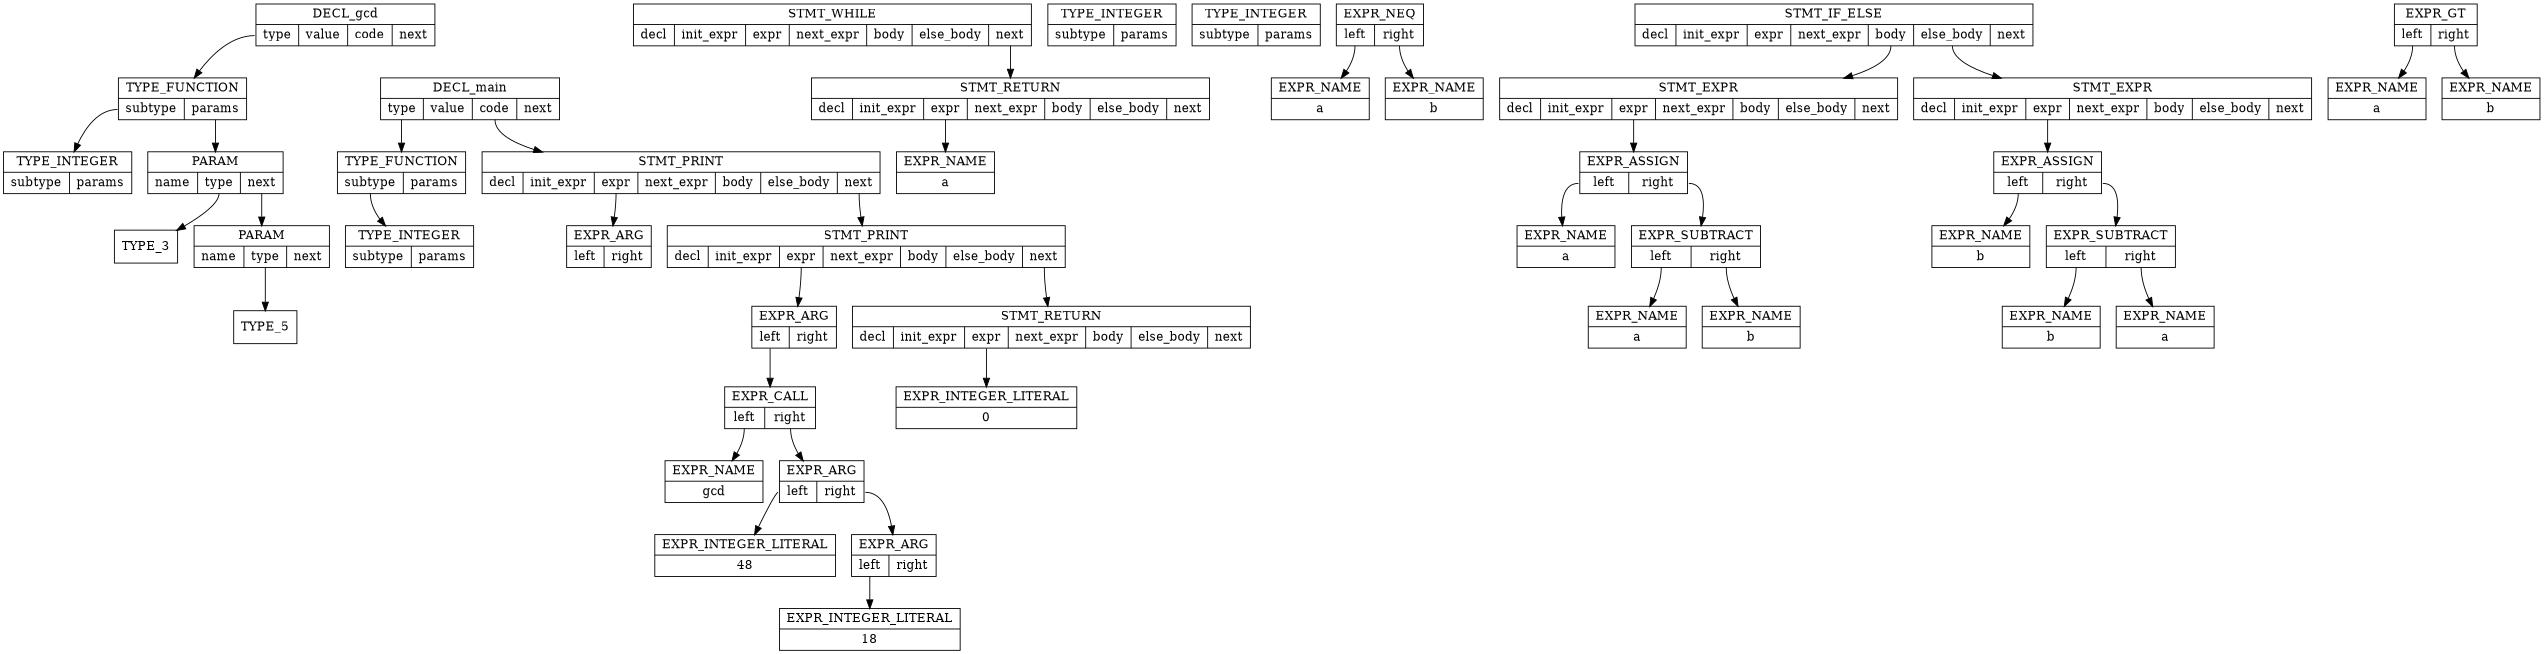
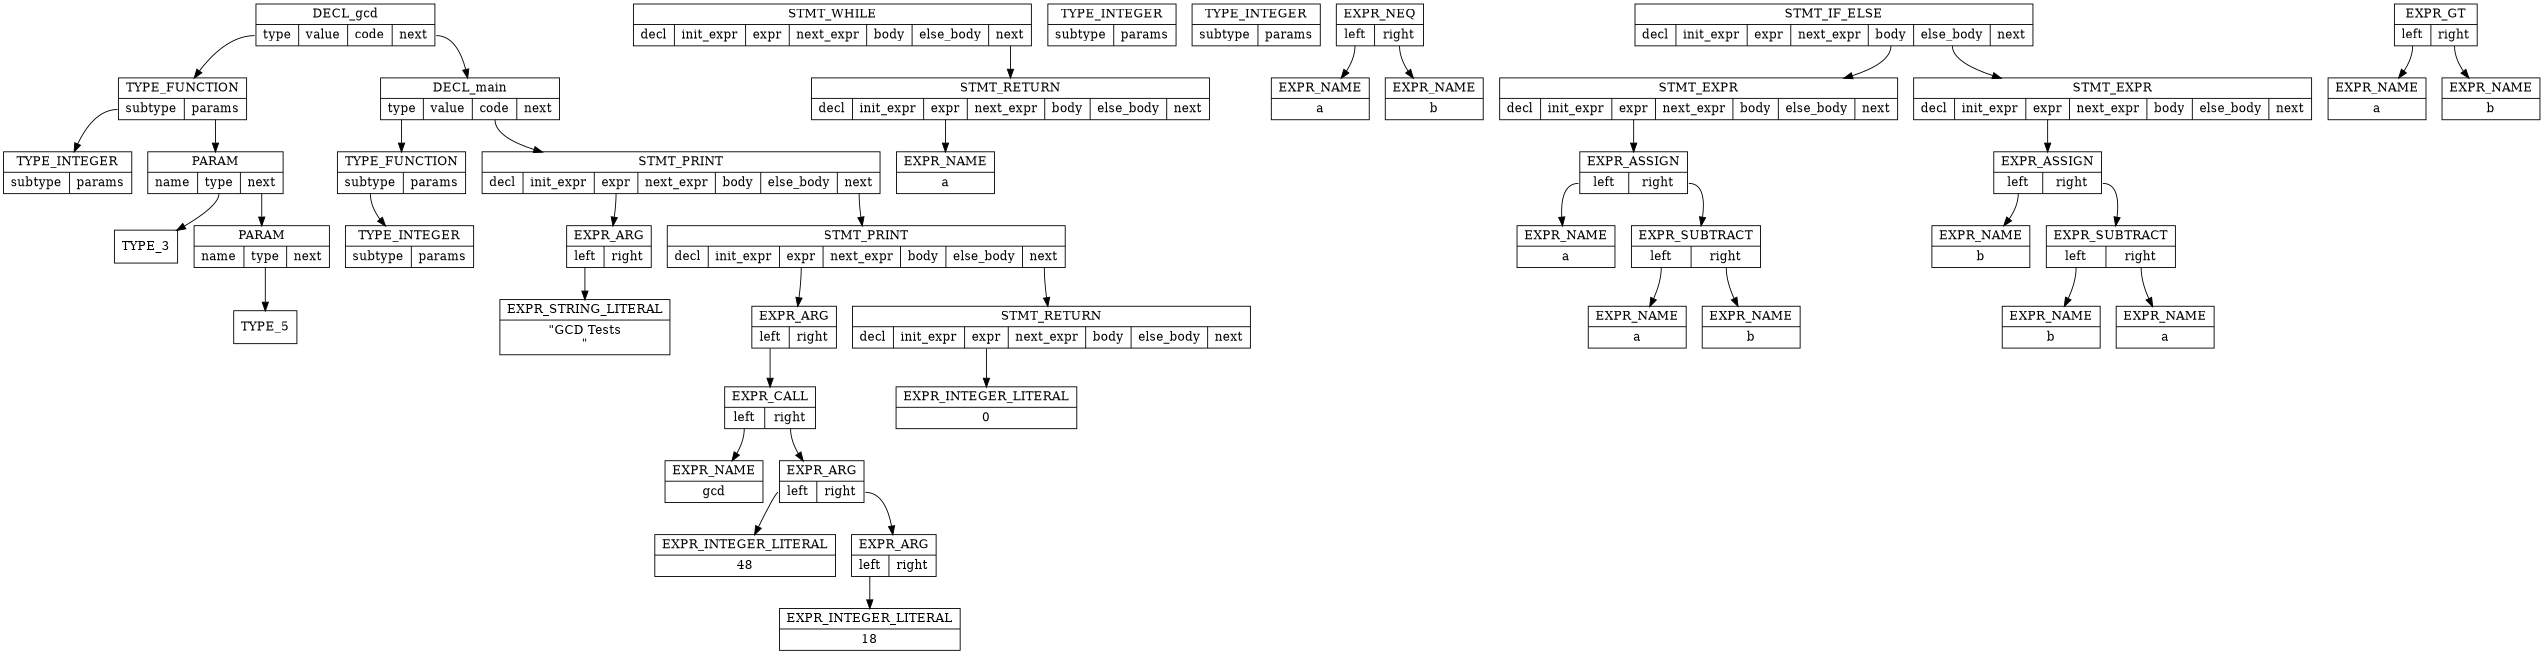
  digraph {
    node [shape=record]
    edge [tailport=left]
    n1 [label="{DECL_gcd | { <type> type | <value> value | <code> code | <next> next }}"]
    n2 [label="{TYPE_FUNCTION| { <subtype> subtype | <params> params}}"]
    n3 [label="{DECL_main | { <type> type | <value> value | <code> code | <next> next }}"]
    n4 [label="{TYPE_INTEGER | { <subtype> subtype | <params> params }}"]
    n5 [label="{PARAM | { <name> name | <type> type | <next> next }}"]
    n6 [label="{STMT_WHILE | { <decl> decl | <init_expr> init_expr | <expr> expr | <next_expr> next_expr | <body> body | <else_body> else_body | <next> next }}"]
    n7 [label="{STMT_RETURN | { <decl> decl | <init_expr> init_expr | <expr> expr | <next_expr> next_expr | <body> body | <else_body> else_body | <next> next }}"]
    n8 [label="{TYPE_FUNCTION| { <subtype> subtype | <params> params}}"]
    n9 [label="{STMT_PRINT | { <decl> decl | <init_expr> init_expr | <expr> expr | <next_expr> next_expr | <body> body | <else_body> else_body | <next> next }}"]
    TYPE_3
    n11 [label="{PARAM | { <name> name | <type> type | <next> next }}"]
    TYPE_5
    n13 [label="{TYPE_INTEGER | { <subtype> subtype | <params> params }}"]
    n14 [label="{TYPE_INTEGER | { <subtype> subtype | <params> params }}"]
    n15 [label="{EXPR_NEQ | { <left> left | <right> right }}"]
    n16 [label="{EXPR_NAME | { a }}"]
    n17 [label="{EXPR_NAME | { b }}"]
    n18 [label="{EXPR_NAME | { a }}"]
    n19 [label="{STMT_IF_ELSE | { <decl> decl | <init_expr> init_expr | <expr> expr | <next_expr> next_expr | <body> body | <else_body> else_body | <next> next }}"]
    n20 [label="{STMT_EXPR | { <decl> decl | <init_expr> init_expr | <expr> expr | <next_expr> next_expr | <body> body | <else_body> else_body | <next> next }}"]
    n21 [label="{STMT_EXPR | { <decl> decl | <init_expr> init_expr | <expr> expr | <next_expr> next_expr | <body> body | <else_body> else_body | <next> next }}"]
    n22 [label="{EXPR_GT | { <left> left | <right> right }}"]
    n23 [label="{EXPR_NAME | { a }}"]
    n24 [label="{EXPR_NAME | { b }}"]
    n25 [label="{EXPR_ASSIGN | { <left> left | <right> right }}"]
    n26 [label="{EXPR_ASSIGN | { <left> left | <right> right }}"]
    n27 [label="{EXPR_NAME | { a }}"]
    n28 [label="{EXPR_SUBTRACT | { <left> left | <right> right }}"]
    n29 [label="{EXPR_NAME | { a }}"]
    n30 [label="{EXPR_NAME | { b }}"]
    n31 [label="{EXPR_NAME | { b }}"]
    n32 [label="{EXPR_SUBTRACT | { <left> left | <right> right }}"]
    n33 [label="{EXPR_NAME | { b }}"]
    n34 [label="{EXPR_NAME | { a }}"]
    n35 [label="{TYPE_INTEGER | { <subtype> subtype | <params> params }}"]
    n36 [label="{EXPR_ARG | { <left> left | <right> right }}"]
    n37 [label="{STMT_PRINT | { <decl> decl | <init_expr> init_expr | <expr> expr | <next_expr> next_expr | <body> body | <else_body> else_body | <next> next }}"]
+   n38 [label="{EXPR_STRING_LITERAL | { \"GCD Tests\n\" }}"]
    n39 [label="{EXPR_ARG | { <left> left | <right> right }}"]
    n40 [label="{STMT_RETURN | { <decl> decl | <init_expr> init_expr | <expr> expr | <next_expr> next_expr | <body> body | <else_body> else_body | <next> next }}"]
    n41 [label="{EXPR_CALL | { <left> left | <right> right }}"]
    n42 [label="{EXPR_INTEGER_LITERAL | { 0 }}"]
    n43 [label="{EXPR_NAME | { gcd }}"]
    n44 [label="{EXPR_ARG | { <left> left | <right> right }}"]
    n45 [label="{EXPR_INTEGER_LITERAL | { 48 }}"]
    n46 [label="{EXPR_ARG | { <left> left | <right> right }}"]
    n47 [label="{EXPR_INTEGER_LITERAL | { 18 }}"]
    n1 -> n2 [tailport=type]
+   n1 -> n3 [tailport=next]
    n2 -> n4 [tailport=subtype]
    n2 -> n5 [tailport=params]
    n3 -> n8 [tailport=type]
    n3 -> n9 [tailport=code]
    n5 -> TYPE_3 [tailport=type]
    n5 -> n11 [tailport=next]
    n6 -> n7 [tailport=next]
    n7 -> n18 [tailport=expr]
    n8 -> n35 [tailport=subtype]
    n9 -> n36 [tailport=expr]
    n9 -> n37 [tailport=next]
    n11 -> TYPE_5 [tailport=type]
    n15 -> n16
    n15 -> n17 [tailport=right]
    n19 -> n20 [tailport=body]
    n19 -> n21 [tailport=else_body]
    n20 -> n25 [tailport=expr]
    n21 -> n26 [tailport=expr]
    n22 -> n23
    n22 -> n24 [tailport=right]
    n25 -> n27
    n25 -> n28 [tailport=right]
    n26 -> n31
    n26 -> n32 [tailport=right]
    n28 -> n29
    n28 -> n30 [tailport=right]
    n32 -> n33
    n32 -> n34 [tailport=right]
+   n36 -> n38
    n37 -> n39 [tailport=expr]
    n37 -> n40 [tailport=next]
    n39 -> n41
    n40 -> n42 [tailport=expr]
    n41 -> n43
    n41 -> n44 [tailport=right]
    n44 -> n45
    n44 -> n46 [tailport=right]
    n46 -> n47
  }
